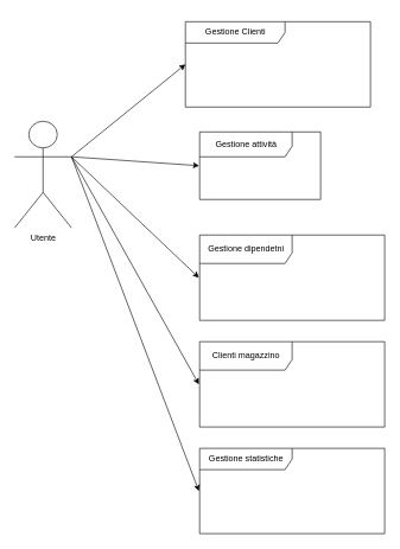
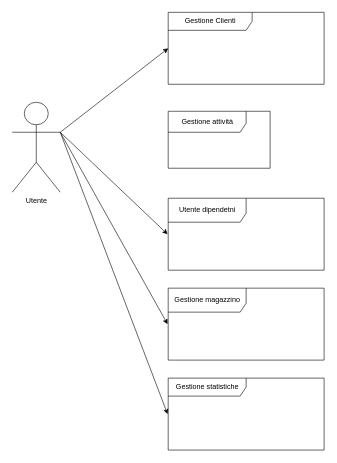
  <mxCell id="0" />
  <mxCell id="1" parent="0" />
  <mxCell id="2" value="&lt;div&gt;Utente&lt;/div&gt;" style="shape=umlActor;verticalLabelPosition=bottom;verticalAlign=top;html=1;" parent="1" vertex="1"><mxGeometry x="20" y="170" width="80" height="150" as="geometry" /></mxCell>
- <mxCell id="3" value="Gestione Clienti" style="shape=umlFrame;tabPosition=left;html=1;boundedLbl=1;labelInHeader=1;width=140;height=30;" parent="1" vertex="1"><mxGeometry x="260" y="30" width="260" height="120" as="geometry" /></mxCell>
+ <mxCell id="3" value="Gestione Clienti" style="shape=umlFrame;tabPosition=left;html=1;boundedLbl=1;labelInHeader=1;width=140;height=30;" parent="1" vertex="1"><mxGeometry x="280" y="20" width="260" height="120" as="geometry" /></mxCell>
  <mxCell id="4" value="Gestione attività" style="shape=umlFrame;tabPosition=left;html=1;boundedLbl=1;labelInHeader=1;width=130;height=35;" parent="1" vertex="1"><mxGeometry x="280" y="185" width="170" height="95" as="geometry" /></mxCell>
- <mxCell id="5" value="Gestione dipendetni" style="shape=umlFrame;tabPosition=left;html=1;boundedLbl=1;labelInHeader=1;width=130;height=40;" parent="1" vertex="1"><mxGeometry x="280" y="330" width="260" height="120" as="geometry" /></mxCell>
+ <mxCell id="5" value="Utente dipendetni" style="shape=umlFrame;tabPosition=left;html=1;boundedLbl=1;labelInHeader=1;width=130;height=40;" parent="1" vertex="1"><mxGeometry x="280" y="330" width="260" height="120" as="geometry" /></mxCell>
  <mxCell id="6" value="" style="endArrow=classic;html=1;entryX=0;entryY=0.5;entryDx=0;entryDy=0;entryPerimeter=0;" parent="1" target="3" edge="1"><mxGeometry width="50" height="50" relative="1" as="geometry"><mxPoint x="100" y="220" as="sourcePoint" /><mxPoint x="320" y="140" as="targetPoint" /></mxGeometry></mxCell>
- <mxCell id="7" value="" style="endArrow=classic;html=1;exitX=1;exitY=0.333;exitDx=0;exitDy=0;exitPerimeter=0;entryX=-0.004;entryY=0.5;entryDx=0;entryDy=0;entryPerimeter=0;" parent="1" source="2" target="4" edge="1"><mxGeometry width="50" height="50" relative="1" as="geometry"><mxPoint x="110" y="270" as="sourcePoint" /><mxPoint x="160" y="220" as="targetPoint" /></mxGeometry></mxCell>
- <mxCell id="8" value="Clienti magazzino" style="shape=umlFrame;tabPosition=left;html=1;boundedLbl=1;labelInHeader=1;width=130;height=40;" parent="1" vertex="1"><mxGeometry x="280" y="480" width="260" height="120" as="geometry" /></mxCell>
+ <mxCell id="8" value="Gestione magazzino" style="shape=umlFrame;tabPosition=left;html=1;boundedLbl=1;labelInHeader=1;width=130;height=40;" parent="1" vertex="1"><mxGeometry x="280" y="480" width="260" height="120" as="geometry" /></mxCell>
  <mxCell id="9" value="Gestione statistiche" style="shape=umlFrame;tabPosition=left;html=1;boundedLbl=1;labelInHeader=1;width=130;height=30;" parent="1" vertex="1"><mxGeometry x="280" y="630" width="260" height="120" as="geometry" /></mxCell>
  <mxCell id="10" value="" style="endArrow=classic;html=1;entryX=-0.004;entryY=0.5;entryDx=0;entryDy=0;entryPerimeter=0;" parent="1" target="9" edge="1"><mxGeometry width="50" height="50" relative="1" as="geometry"><mxPoint x="100" y="220" as="sourcePoint" /><mxPoint x="210" y="600" as="targetPoint" /></mxGeometry></mxCell>
  <mxCell id="11" value="" style="endArrow=classic;html=1;entryX=-0.004;entryY=0.5;entryDx=0;entryDy=0;entryPerimeter=0;" parent="1" target="8" edge="1"><mxGeometry width="50" height="50" relative="1" as="geometry"><mxPoint x="100" y="220" as="sourcePoint" /><mxPoint x="200" y="350" as="targetPoint" /></mxGeometry></mxCell>
  <mxCell id="12" value="" style="endArrow=classic;html=1;entryX=-0.004;entryY=0.5;entryDx=0;entryDy=0;entryPerimeter=0;" parent="1" target="5" edge="1"><mxGeometry width="50" height="50" relative="1" as="geometry"><mxPoint x="100" y="220" as="sourcePoint" /><mxPoint x="320" y="330" as="targetPoint" /></mxGeometry></mxCell>
